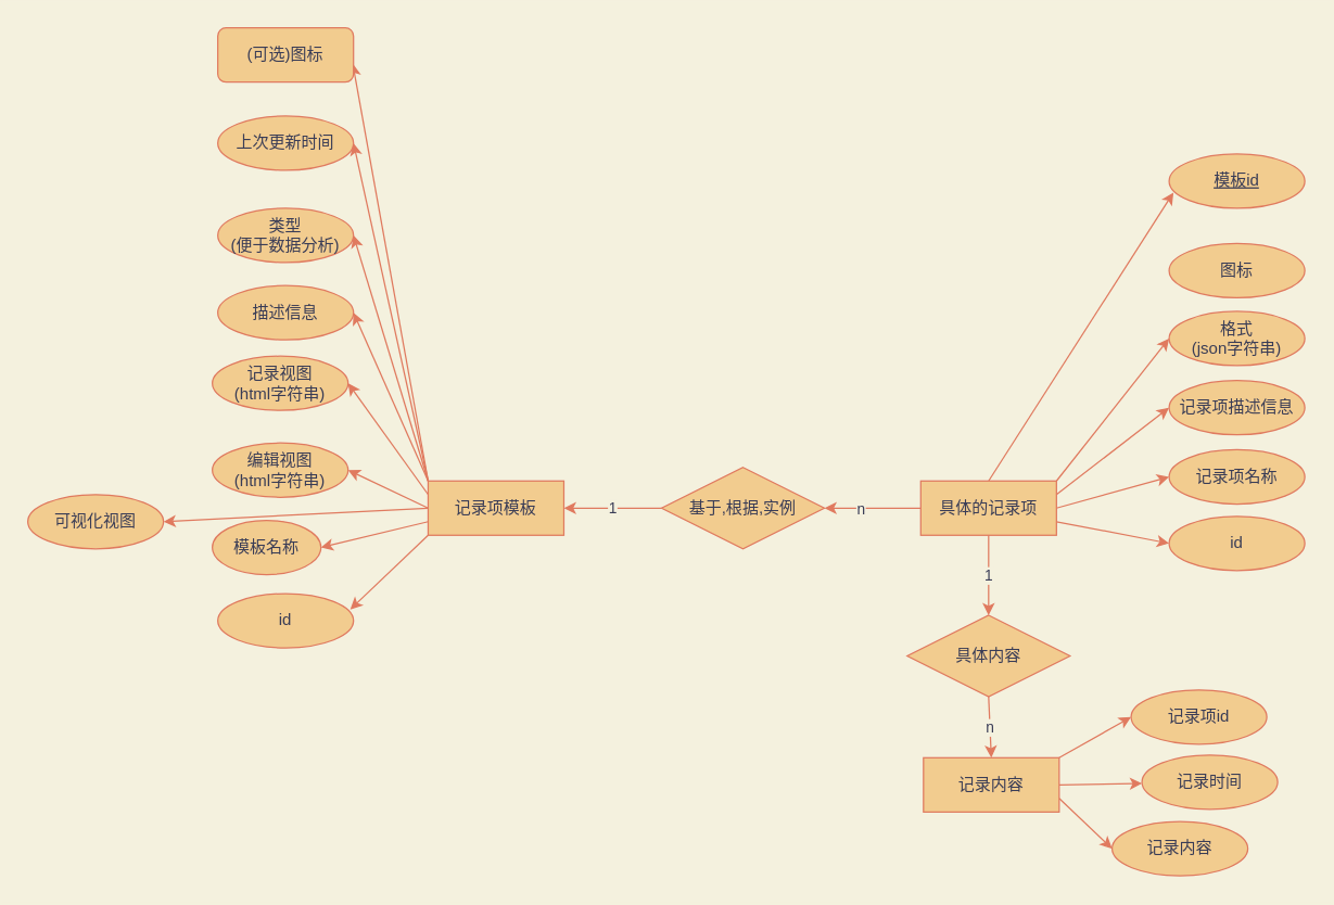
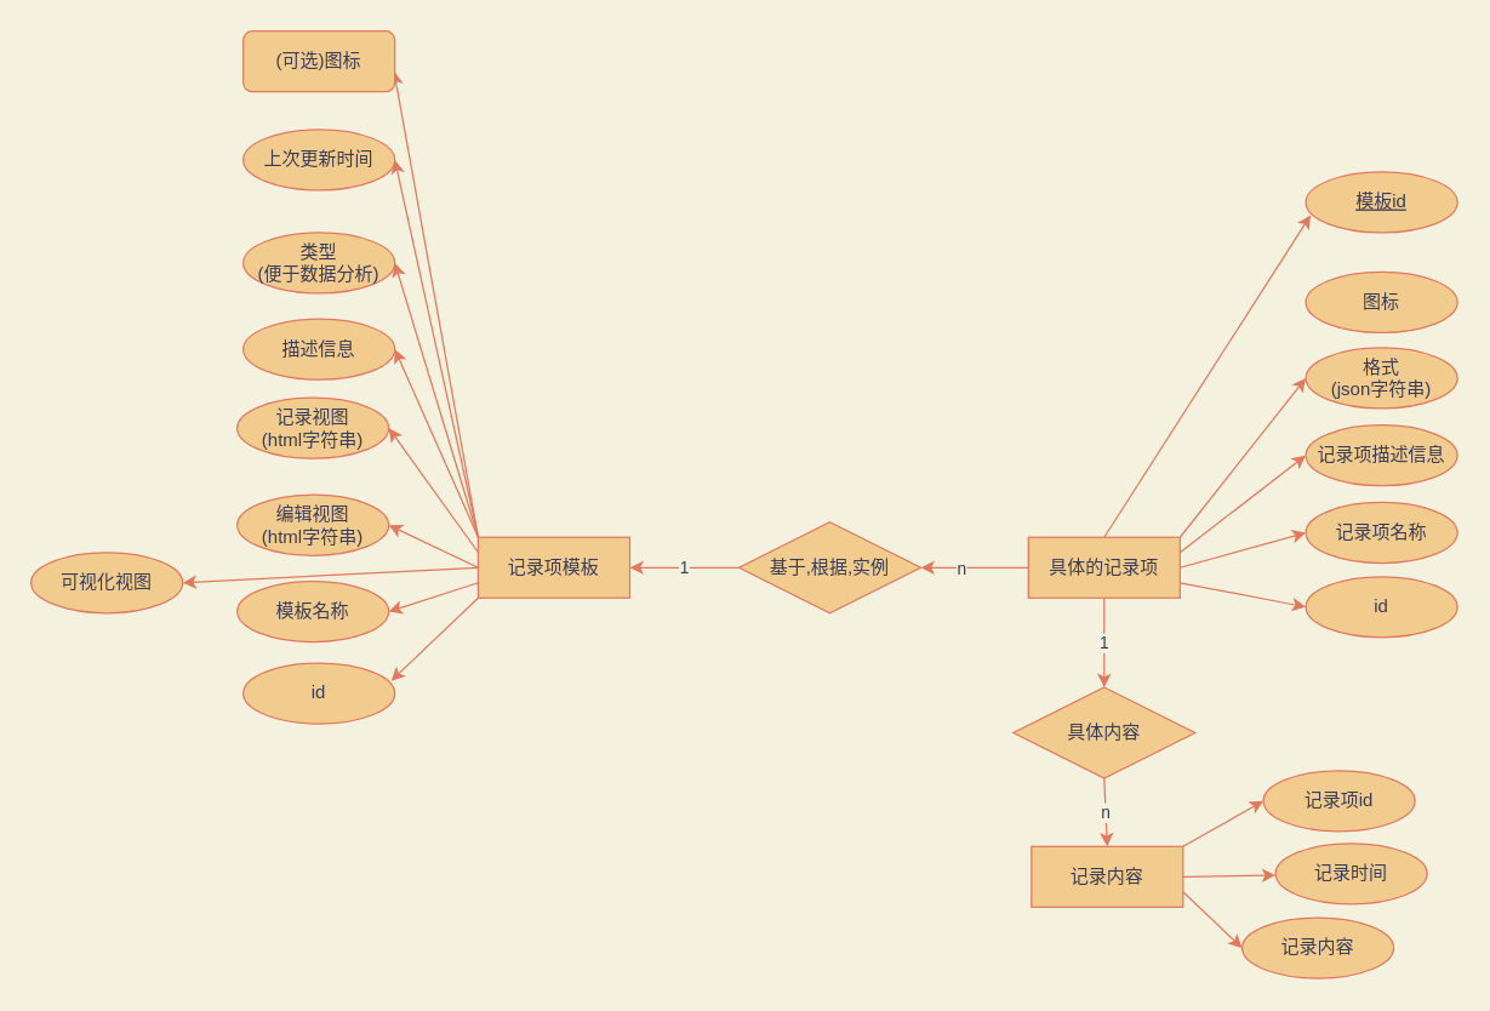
  <mxCell id="0" />
  <mxCell id="1" parent="0" />
  <mxCell id="2" style="rounded=1;sketch=0;orthogonalLoop=1;jettySize=auto;html=1;exitX=0;exitY=1;exitDx=0;exitDy=0;entryX=0.976;entryY=0.292;entryDx=0;entryDy=0;entryPerimeter=0;strokeColor=#E07A5F;fillColor=#F2CC8F;fontColor=#393C56;labelBackgroundColor=#F4F1DE;" parent="1" source="11" target="12" edge="1"><mxGeometry relative="1" as="geometry" /></mxCell>
  <mxCell id="3" style="edgeStyle=none;rounded=1;sketch=0;orthogonalLoop=1;jettySize=auto;html=1;exitX=0;exitY=0.75;exitDx=0;exitDy=0;entryX=1;entryY=0.5;entryDx=0;entryDy=0;strokeColor=#E07A5F;fillColor=#F2CC8F;fontColor=#393C56;labelBackgroundColor=#F4F1DE;" parent="1" source="11" target="13" edge="1"><mxGeometry relative="1" as="geometry" /></mxCell>
  <mxCell id="4" style="edgeStyle=none;rounded=1;sketch=0;orthogonalLoop=1;jettySize=auto;html=1;exitX=0;exitY=0.5;exitDx=0;exitDy=0;entryX=1;entryY=0.5;entryDx=0;entryDy=0;strokeColor=#E07A5F;fillColor=#F2CC8F;fontColor=#393C56;labelBackgroundColor=#F4F1DE;" parent="1" source="11" target="14" edge="1"><mxGeometry relative="1" as="geometry" /></mxCell>
  <mxCell id="5" style="edgeStyle=none;rounded=1;sketch=0;orthogonalLoop=1;jettySize=auto;html=1;exitX=0;exitY=0.25;exitDx=0;exitDy=0;entryX=1;entryY=0.5;entryDx=0;entryDy=0;strokeColor=#E07A5F;fillColor=#F2CC8F;fontColor=#393C56;labelBackgroundColor=#F4F1DE;" parent="1" source="11" target="15" edge="1"><mxGeometry relative="1" as="geometry" /></mxCell>
  <mxCell id="6" style="edgeStyle=none;rounded=1;sketch=0;orthogonalLoop=1;jettySize=auto;html=1;exitX=0;exitY=0;exitDx=0;exitDy=0;entryX=1;entryY=0.5;entryDx=0;entryDy=0;strokeColor=#E07A5F;fillColor=#F2CC8F;fontColor=#393C56;labelBackgroundColor=#F4F1DE;" parent="1" source="11" target="16" edge="1"><mxGeometry relative="1" as="geometry" /></mxCell>
  <mxCell id="7" style="edgeStyle=none;rounded=1;sketch=0;orthogonalLoop=1;jettySize=auto;html=1;exitX=0;exitY=0;exitDx=0;exitDy=0;entryX=1;entryY=0.5;entryDx=0;entryDy=0;strokeColor=#E07A5F;fillColor=#F2CC8F;fontColor=#393C56;labelBackgroundColor=#F4F1DE;" parent="1" source="11" target="17" edge="1"><mxGeometry relative="1" as="geometry" /></mxCell>
  <mxCell id="8" style="edgeStyle=none;rounded=1;sketch=0;orthogonalLoop=1;jettySize=auto;html=1;exitX=0;exitY=0;exitDx=0;exitDy=0;entryX=1;entryY=0.5;entryDx=0;entryDy=0;strokeColor=#E07A5F;fillColor=#F2CC8F;fontColor=#393C56;labelBackgroundColor=#F4F1DE;" parent="1" source="11" target="21" edge="1"><mxGeometry relative="1" as="geometry" /></mxCell>
  <mxCell id="9" style="edgeStyle=none;rounded=1;sketch=0;orthogonalLoop=1;jettySize=auto;html=1;exitX=0;exitY=0;exitDx=0;exitDy=0;entryX=0.994;entryY=0.658;entryDx=0;entryDy=0;entryPerimeter=0;strokeColor=#E07A5F;fillColor=#F2CC8F;fontColor=#393C56;labelBackgroundColor=#F4F1DE;" parent="1" source="11" target="22" edge="1"><mxGeometry relative="1" as="geometry" /></mxCell>
  <mxCell id="10" style="rounded=1;sketch=0;orthogonalLoop=1;jettySize=auto;html=1;exitX=0;exitY=0.5;exitDx=0;exitDy=0;entryX=1;entryY=0.5;entryDx=0;entryDy=0;strokeColor=#E07A5F;fillColor=#F2CC8F;fontColor=#393C56;" edge="1" parent="1" source="11" target="46"><mxGeometry relative="1" as="geometry" /></mxCell>
  <mxCell id="11" value="记录项模板" style="whiteSpace=wrap;html=1;align=center;rounded=0;sketch=0;strokeColor=#E07A5F;fillColor=#F2CC8F;fontColor=#393C56;" parent="1" vertex="1"><mxGeometry x="315" y="354" width="100" height="40" as="geometry" /></mxCell>
  <mxCell id="12" value="id" style="ellipse;whiteSpace=wrap;html=1;align=center;rounded=0;sketch=0;strokeColor=#E07A5F;fillColor=#F2CC8F;fontColor=#393C56;" parent="1" vertex="1"><mxGeometry x="160" y="437" width="100" height="40" as="geometry" /></mxCell>
- <mxCell id="13" value="模板名称" style="ellipse;whiteSpace=wrap;html=1;align=center;rounded=0;sketch=0;strokeColor=#E07A5F;fillColor=#F2CC8F;fontColor=#393C56;" parent="1" vertex="1"><mxGeometry x="156" y="383" width="80" height="40" as="geometry" /></mxCell>
+ <mxCell id="13" value="模板名称" style="ellipse;whiteSpace=wrap;html=1;align=center;rounded=0;sketch=0;strokeColor=#E07A5F;fillColor=#F2CC8F;fontColor=#393C56;" parent="1" vertex="1"><mxGeometry x="156" y="383" width="100" height="40" as="geometry" /></mxCell>
  <mxCell id="14" value="编辑视图&lt;br&gt;(html字符串)" style="ellipse;whiteSpace=wrap;html=1;align=center;rounded=0;sketch=0;strokeColor=#E07A5F;fillColor=#F2CC8F;fontColor=#393C56;" parent="1" vertex="1"><mxGeometry x="156" y="326" width="100" height="40" as="geometry" /></mxCell>
  <mxCell id="15" value="记录视图&lt;br&gt;(html字符串)" style="ellipse;whiteSpace=wrap;html=1;align=center;rounded=0;sketch=0;strokeColor=#E07A5F;fillColor=#F2CC8F;fontColor=#393C56;" parent="1" vertex="1"><mxGeometry x="156" y="262" width="100" height="40" as="geometry" /></mxCell>
  <mxCell id="16" value="描述信息" style="ellipse;whiteSpace=wrap;html=1;align=center;rounded=0;sketch=0;strokeColor=#E07A5F;fillColor=#F2CC8F;fontColor=#393C56;" parent="1" vertex="1"><mxGeometry x="160" y="210" width="100" height="40" as="geometry" /></mxCell>
  <mxCell id="17" value="类型&lt;br&gt;(便于数据分析)" style="ellipse;whiteSpace=wrap;html=1;align=center;rounded=0;sketch=0;strokeColor=#E07A5F;fillColor=#F2CC8F;fontColor=#393C56;" parent="1" vertex="1"><mxGeometry x="160" y="153" width="100" height="40" as="geometry" /></mxCell>
  <mxCell id="18" value="1" style="edgeStyle=orthogonalEdgeStyle;curved=0;rounded=1;sketch=0;orthogonalLoop=1;jettySize=auto;html=1;exitX=0;exitY=0.5;exitDx=0;exitDy=0;entryX=1;entryY=0.5;entryDx=0;entryDy=0;strokeColor=#E07A5F;fillColor=#F2CC8F;fontColor=#393C56;labelBackgroundColor=#F4F1DE;" parent="1" source="19" target="11" edge="1"><mxGeometry relative="1" as="geometry" /></mxCell>
  <mxCell id="19" value="基于,根据,实例" style="shape=rhombus;perimeter=rhombusPerimeter;whiteSpace=wrap;html=1;align=center;rounded=0;sketch=0;strokeColor=#E07A5F;fillColor=#F2CC8F;fontColor=#393C56;" parent="1" vertex="1"><mxGeometry x="487" y="344" width="120" height="60" as="geometry" /></mxCell>
  <mxCell id="20" value="格式&lt;br&gt;(json字符串)" style="ellipse;whiteSpace=wrap;html=1;align=center;rounded=0;sketch=0;strokeColor=#E07A5F;fillColor=#F2CC8F;fontColor=#393C56;direction=east;" parent="1" vertex="1"><mxGeometry x="861" y="229" width="100" height="40" as="geometry" /></mxCell>
  <mxCell id="21" value="上次更新时间" style="ellipse;whiteSpace=wrap;html=1;align=center;rounded=0;sketch=0;strokeColor=#E07A5F;fillColor=#F2CC8F;fontColor=#393C56;" parent="1" vertex="1"><mxGeometry x="160" y="85" width="100" height="40" as="geometry" /></mxCell>
  <mxCell id="22" value="(可选)图标" style="whiteSpace=wrap;html=1;align=center;sketch=0;strokeColor=#E07A5F;fillColor=#F2CC8F;fontColor=#393C56;rounded=1;" parent="1" vertex="1"><mxGeometry x="160" y="20" width="100" height="40" as="geometry" /></mxCell>
  <mxCell id="23" value="记录项描述信息" style="ellipse;whiteSpace=wrap;html=1;align=center;rounded=0;sketch=0;strokeColor=#E07A5F;fillColor=#F2CC8F;fontColor=#393C56;direction=east;" parent="1" vertex="1"><mxGeometry x="861" y="280" width="100" height="40" as="geometry" /></mxCell>
  <mxCell id="24" value="id" style="ellipse;whiteSpace=wrap;html=1;align=center;rounded=0;sketch=0;strokeColor=#E07A5F;fillColor=#F2CC8F;fontColor=#393C56;direction=east;" parent="1" vertex="1"><mxGeometry x="861" y="380" width="100" height="40" as="geometry" /></mxCell>
  <mxCell id="25" value="记录项名称" style="ellipse;whiteSpace=wrap;html=1;align=center;rounded=0;sketch=0;strokeColor=#E07A5F;fillColor=#F2CC8F;fontColor=#393C56;direction=east;" parent="1" vertex="1"><mxGeometry x="861" y="331" width="100" height="40" as="geometry" /></mxCell>
  <mxCell id="26" value="图标" style="ellipse;whiteSpace=wrap;html=1;align=center;rounded=0;sketch=0;strokeColor=#E07A5F;fillColor=#F2CC8F;fontColor=#393C56;direction=east;" parent="1" vertex="1"><mxGeometry x="861" y="179" width="100" height="40" as="geometry" /></mxCell>
  <mxCell id="27" value="模板id" style="ellipse;whiteSpace=wrap;html=1;align=center;fontStyle=4;rounded=0;sketch=0;strokeColor=#E07A5F;fillColor=#F2CC8F;fontColor=#393C56;direction=east;" parent="1" vertex="1"><mxGeometry x="861" y="113" width="100" height="40" as="geometry" /></mxCell>
  <mxCell id="28" style="edgeStyle=none;rounded=1;sketch=0;orthogonalLoop=1;jettySize=auto;html=1;exitX=1;exitY=0.75;exitDx=0;exitDy=0;entryX=0;entryY=0.5;entryDx=0;entryDy=0;strokeColor=#E07A5F;fillColor=#F2CC8F;fontColor=#393C56;labelBackgroundColor=#F4F1DE;" parent="1" source="36" target="24" edge="1"><mxGeometry relative="1" as="geometry" /></mxCell>
  <mxCell id="29" style="edgeStyle=none;rounded=1;sketch=0;orthogonalLoop=1;jettySize=auto;html=1;exitX=1;exitY=0.5;exitDx=0;exitDy=0;entryX=0;entryY=0.5;entryDx=0;entryDy=0;strokeColor=#E07A5F;fillColor=#F2CC8F;fontColor=#393C56;labelBackgroundColor=#F4F1DE;" parent="1" source="36" target="25" edge="1"><mxGeometry relative="1" as="geometry" /></mxCell>
  <mxCell id="30" style="edgeStyle=none;rounded=1;sketch=0;orthogonalLoop=1;jettySize=auto;html=1;exitX=1;exitY=0.25;exitDx=0;exitDy=0;entryX=0;entryY=0.5;entryDx=0;entryDy=0;strokeColor=#E07A5F;fillColor=#F2CC8F;fontColor=#393C56;labelBackgroundColor=#F4F1DE;" parent="1" source="36" target="23" edge="1"><mxGeometry relative="1" as="geometry" /></mxCell>
  <mxCell id="31" style="edgeStyle=none;rounded=1;sketch=0;orthogonalLoop=1;jettySize=auto;html=1;exitX=1;exitY=0;exitDx=0;exitDy=0;entryX=0;entryY=0.5;entryDx=0;entryDy=0;strokeColor=#E07A5F;fillColor=#F2CC8F;fontColor=#393C56;labelBackgroundColor=#F4F1DE;" parent="1" source="36" target="20" edge="1"><mxGeometry relative="1" as="geometry" /></mxCell>
  <mxCell id="32" style="edgeStyle=none;rounded=1;sketch=0;orthogonalLoop=1;jettySize=auto;html=1;exitX=0.5;exitY=0;exitDx=0;exitDy=0;entryX=0.032;entryY=0.711;entryDx=0;entryDy=0;entryPerimeter=0;strokeColor=#E07A5F;fillColor=#F2CC8F;fontColor=#393C56;labelBackgroundColor=#F4F1DE;" parent="1" source="36" target="27" edge="1"><mxGeometry relative="1" as="geometry" /></mxCell>
  <mxCell id="33" style="edgeStyle=orthogonalEdgeStyle;curved=0;rounded=1;sketch=0;orthogonalLoop=1;jettySize=auto;html=1;exitX=0;exitY=0.5;exitDx=0;exitDy=0;entryX=1;entryY=0.5;entryDx=0;entryDy=0;strokeColor=#E07A5F;fillColor=#F2CC8F;fontColor=#393C56;labelBackgroundColor=#F4F1DE;" parent="1" source="36" target="19" edge="1"><mxGeometry relative="1" as="geometry" /></mxCell>
  <mxCell id="34" value="n" style="edgeLabel;html=1;align=center;verticalAlign=middle;resizable=0;points=[];fontColor=#393C56;labelBackgroundColor=#F4F1DE;" parent="33" vertex="1" connectable="0"><mxGeometry x="0.257" relative="1" as="geometry"><mxPoint as="offset" /></mxGeometry></mxCell>
  <mxCell id="35" value="1" style="rounded=1;sketch=0;orthogonalLoop=1;jettySize=auto;html=1;exitX=0.5;exitY=1;exitDx=0;exitDy=0;entryX=0.5;entryY=0;entryDx=0;entryDy=0;strokeColor=#E07A5F;fillColor=#F2CC8F;fontColor=#393C56;labelBackgroundColor=#F4F1DE;" parent="1" source="36" target="38" edge="1"><mxGeometry relative="1" as="geometry" /></mxCell>
  <mxCell id="36" value="具体的记录项" style="whiteSpace=wrap;html=1;align=center;rounded=0;sketch=0;strokeColor=#E07A5F;fillColor=#F2CC8F;fontColor=#393C56;" parent="1" vertex="1"><mxGeometry x="678" y="354" width="100" height="40" as="geometry" /></mxCell>
  <mxCell id="37" value="n" style="edgeStyle=none;rounded=1;sketch=0;orthogonalLoop=1;jettySize=auto;html=1;exitX=0.5;exitY=1;exitDx=0;exitDy=0;entryX=0.5;entryY=0;entryDx=0;entryDy=0;strokeColor=#E07A5F;fillColor=#F2CC8F;fontColor=#393C56;labelBackgroundColor=#F4F1DE;" parent="1" source="38" target="42" edge="1"><mxGeometry relative="1" as="geometry" /></mxCell>
  <mxCell id="38" value="具体内容" style="shape=rhombus;perimeter=rhombusPerimeter;whiteSpace=wrap;html=1;align=center;rounded=0;sketch=0;strokeColor=#E07A5F;fillColor=#F2CC8F;fontColor=#393C56;" parent="1" vertex="1"><mxGeometry x="668" y="453" width="120" height="60" as="geometry" /></mxCell>
  <mxCell id="39" style="edgeStyle=none;rounded=1;sketch=0;orthogonalLoop=1;jettySize=auto;html=1;exitX=1;exitY=0;exitDx=0;exitDy=0;entryX=0;entryY=0.5;entryDx=0;entryDy=0;strokeColor=#E07A5F;fillColor=#F2CC8F;fontColor=#393C56;labelBackgroundColor=#F4F1DE;" parent="1" source="42" target="43" edge="1"><mxGeometry relative="1" as="geometry" /></mxCell>
  <mxCell id="40" style="edgeStyle=none;rounded=1;sketch=0;orthogonalLoop=1;jettySize=auto;html=1;exitX=1;exitY=0.5;exitDx=0;exitDy=0;strokeColor=#E07A5F;fillColor=#F2CC8F;fontColor=#393C56;labelBackgroundColor=#F4F1DE;" parent="1" source="42" target="44" edge="1"><mxGeometry relative="1" as="geometry" /></mxCell>
  <mxCell id="41" style="edgeStyle=none;rounded=1;sketch=0;orthogonalLoop=1;jettySize=auto;html=1;exitX=1;exitY=0.75;exitDx=0;exitDy=0;entryX=0;entryY=0.5;entryDx=0;entryDy=0;strokeColor=#E07A5F;fillColor=#F2CC8F;fontColor=#393C56;labelBackgroundColor=#F4F1DE;" parent="1" source="42" target="45" edge="1"><mxGeometry relative="1" as="geometry" /></mxCell>
  <mxCell id="42" value="记录内容" style="whiteSpace=wrap;html=1;align=center;rounded=0;sketch=0;strokeColor=#E07A5F;fillColor=#F2CC8F;fontColor=#393C56;" parent="1" vertex="1"><mxGeometry x="680" y="558" width="100" height="40" as="geometry" /></mxCell>
  <mxCell id="43" value="记录项id" style="ellipse;whiteSpace=wrap;html=1;align=center;rounded=0;sketch=0;strokeColor=#E07A5F;fillColor=#F2CC8F;fontColor=#393C56;" parent="1" vertex="1"><mxGeometry x="833" y="508" width="100" height="40" as="geometry" /></mxCell>
  <mxCell id="44" value="记录时间" style="ellipse;whiteSpace=wrap;html=1;align=center;rounded=0;sketch=0;strokeColor=#E07A5F;fillColor=#F2CC8F;fontColor=#393C56;" parent="1" vertex="1"><mxGeometry x="841" y="556" width="100" height="40" as="geometry" /></mxCell>
  <mxCell id="45" value="记录内容" style="ellipse;whiteSpace=wrap;html=1;align=center;rounded=0;sketch=0;strokeColor=#E07A5F;fillColor=#F2CC8F;fontColor=#393C56;" parent="1" vertex="1"><mxGeometry x="819" y="605" width="100" height="40" as="geometry" /></mxCell>
  <mxCell id="46" value="可视化视图" style="ellipse;whiteSpace=wrap;html=1;align=center;fillColor=#F2CC8F;strokeColor=#E07A5F;fontColor=#393C56;" vertex="1" parent="1"><mxGeometry x="20" y="364" width="100" height="40" as="geometry" /></mxCell>
